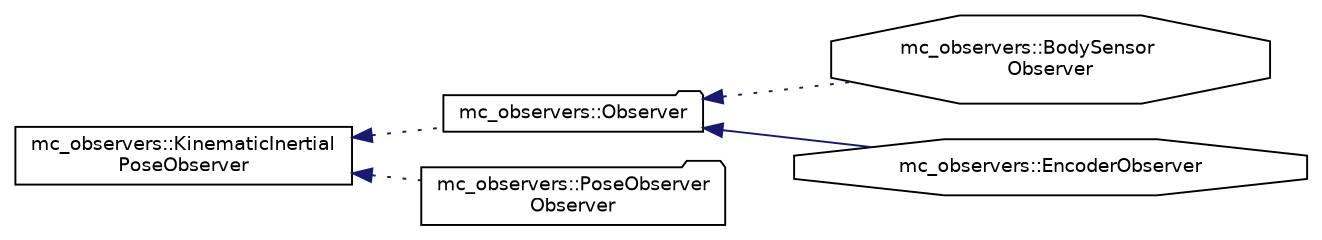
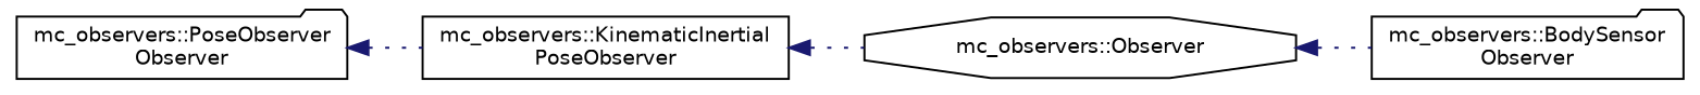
  digraph {
    rankdir=LR
    node [color=black fillcolor=white fontname=Helvetica fontsize=10 shape=octagon style=filled]
    edge [color=midnightblue dir=back fontname=Helvetica fontsize=10 labelfontname=Helvetica labelfontsize=10 style=dotted]
-   n1 [height=0.2 label="mc_observers::Observer" shape=folder width=0.4]
-   n2 [height=0.2 label="mc_observers::BodySensor\lObserver" width=0.4]
-   n3 [height=0.2 label="mc_observers::EncoderObserver" width=0.4]
+   n1 [height=0.2 label="mc_observers::Observer" width=0.4]
+   n2 [height=0.2 label="mc_observers::BodySensor\lObserver" shape=folder width=0.4]
    n4 [height=0.2 label="mc_observers::KinematicInertial\lPoseObserver" shape=box width=0.4]
    n5 [height=0.2 label="mc_observers::PoseObserver\lObserver" shape=folder width=0.4]
    n1 -> n2
-   n1 -> n3 [style=solid]
    n4 -> n1
-   n4 -> n5
+   n5 -> n4
  }
